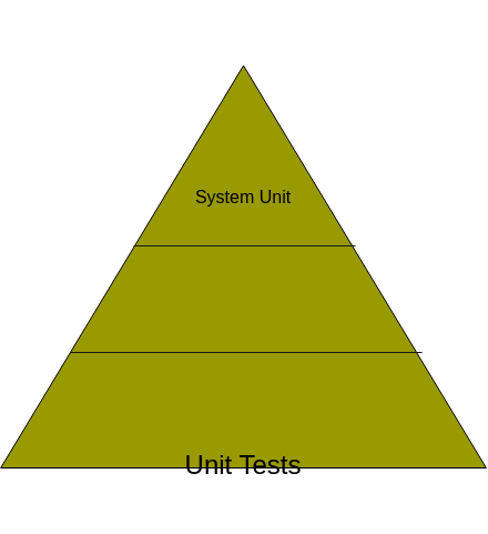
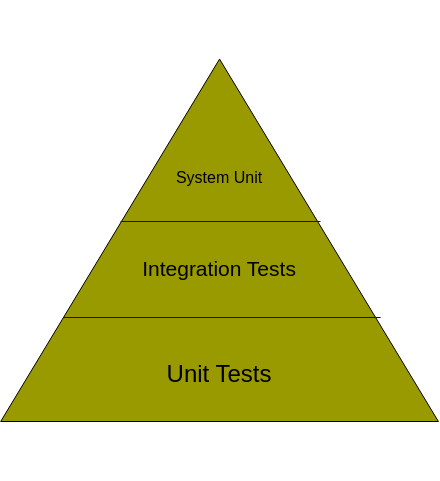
  <mxCell id="0" />
  <mxCell id="1" parent="0" />
  <mxCell id="2" value="" style="triangle;whiteSpace=wrap;html=1;rotation=-90;fillColor=#999900;" vertex="1" parent="1"><mxGeometry x="20.83" y="20.92" width="362.42" height="437.76" as="geometry" /></mxCell>
  <mxCell id="3" value="" style="endArrow=none;html=1;strokeColor=#1A1A1A;" edge="1" parent="1"><mxGeometry width="50" height="50" relative="1" as="geometry"><mxPoint x="103" y="221" as="sourcePoint" /><mxPoint x="303" y="221" as="targetPoint" /></mxGeometry></mxCell>
  <mxCell id="4" value="" style="endArrow=none;html=1;strokeColor=#1A1A1A;exitX=0.287;exitY=0.144;exitDx=0;exitDy=0;exitPerimeter=0;entryX=0.287;entryY=0.868;entryDx=0;entryDy=0;entryPerimeter=0;" edge="1" parent="1" source="2" target="2"><mxGeometry width="50" height="50" relative="1" as="geometry"><mxPoint x="32.51" y="320.999" as="sourcePoint" /><mxPoint x="371.57" y="323.07" as="targetPoint" /></mxGeometry></mxCell>
  <mxCell id="5" value="System Unit" style="text;strokeColor=none;fillColor=none;align=center;verticalAlign=middle;spacingLeft=4;spacingRight=4;overflow=hidden;rotatable=0;points=[[0,0.5],[1,0.5]];portConstraint=eastwest;fontSize=16;" vertex="1" parent="1"><mxGeometry x="152.04" y="161" width="100" height="30" as="geometry" /></mxCell>
- <mxCell id="7" value="Unit Tests" style="text;strokeColor=none;fillColor=none;align=center;verticalAlign=middle;spacingLeft=4;spacingRight=4;overflow=hidden;rotatable=0;points=[[0,0.5],[1,0.5]];portConstraint=eastwest;fontSize=24;" vertex="1" parent="1"><mxGeometry x="142.04" y="396" width="120" height="40" as="geometry" /></mxCell>
+ <mxCell id="6" value="Integration Tests" style="text;strokeColor=none;fillColor=none;align=center;verticalAlign=middle;spacingLeft=4;spacingRight=4;overflow=hidden;rotatable=0;points=[[0,0.5],[1,0.5]];portConstraint=eastwest;fontSize=21;" vertex="1" parent="1"><mxGeometry x="112.04" y="246" width="180" height="40" as="geometry" /></mxCell>
+ <mxCell id="7" value="Unit Tests" style="text;strokeColor=none;fillColor=none;align=center;verticalAlign=middle;spacingLeft=4;spacingRight=4;overflow=hidden;rotatable=0;points=[[0,0.5],[1,0.5]];portConstraint=eastwest;fontSize=24;" vertex="1" parent="1"><mxGeometry x="142.04" y="351" width="120" height="40" as="geometry" /></mxCell>
